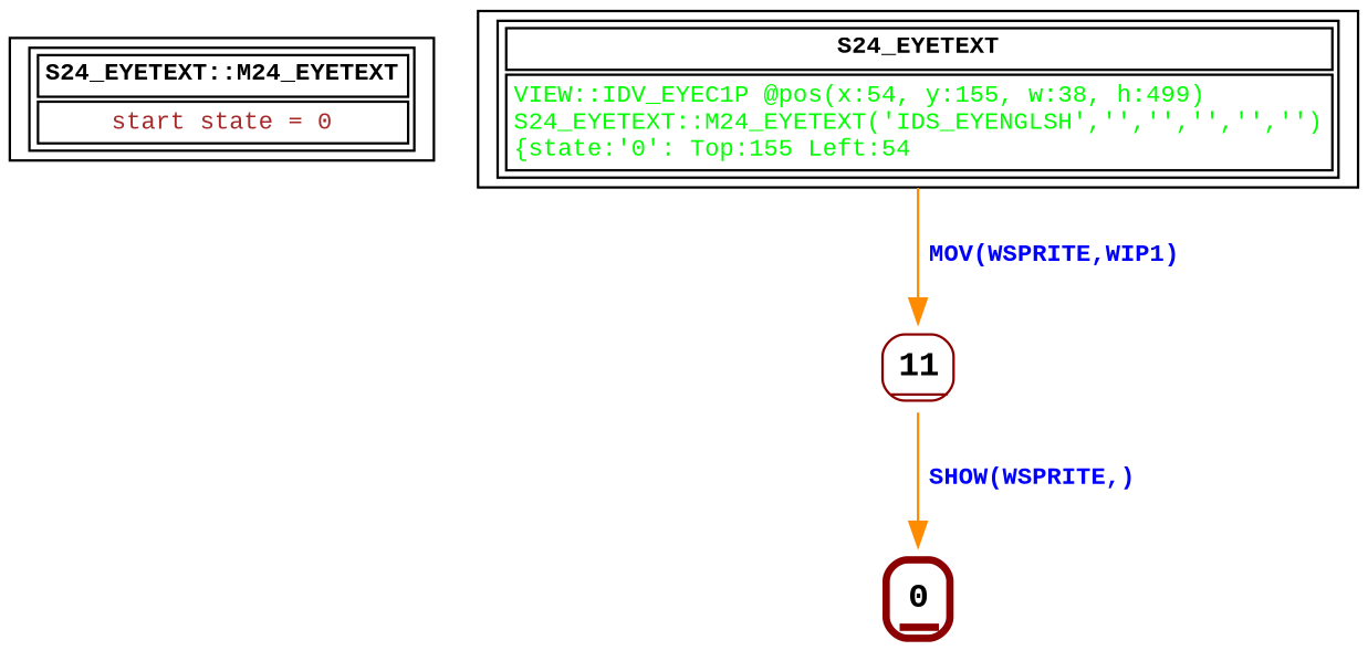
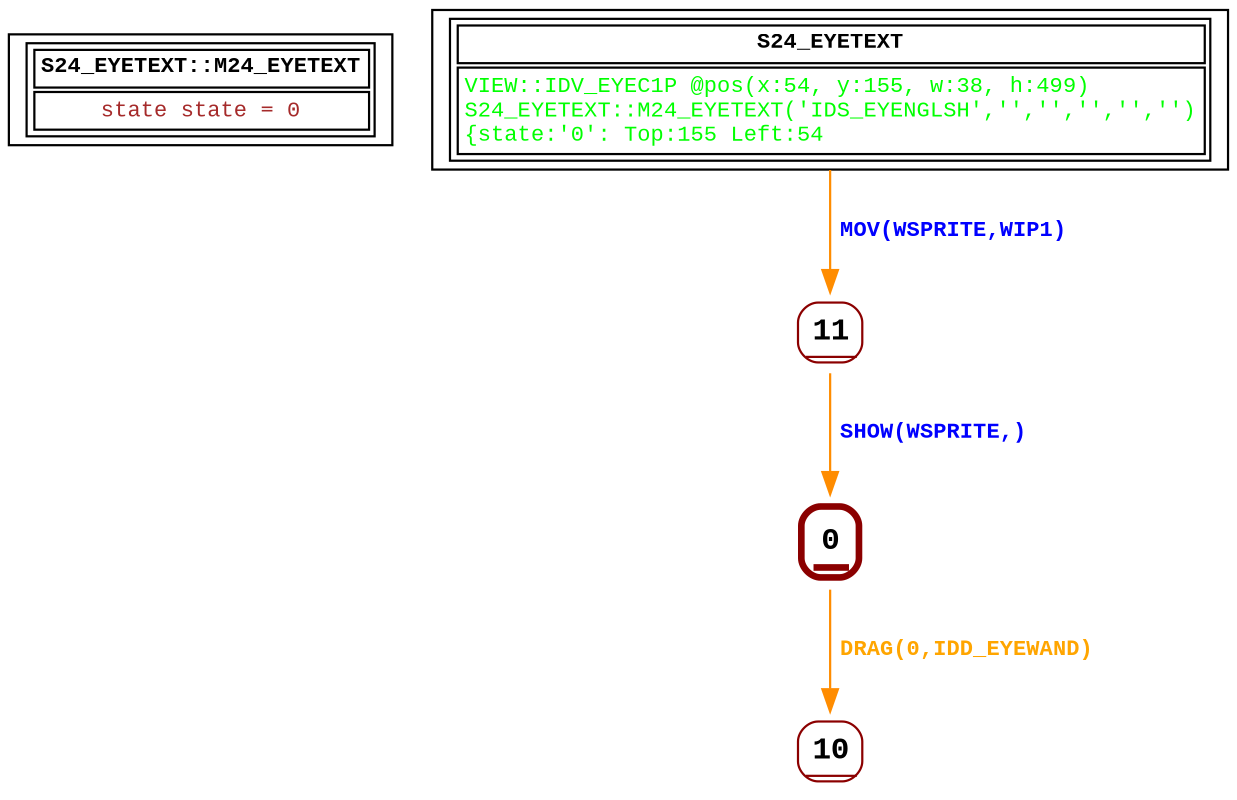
  digraph {
    fontname="Courier New"
    node [fontname="Courier New" fontsize=14 shape=none]
    edge [color=darkorange fontcolor=blue fontname="Courier New" fontsize=10]
-   n1 [fontsize=10 label=< <table border="1"><tr><td><b>S24_EYETEXT::M24_EYETEXT<br align="left"/></b></td></tr> <tr><td><font point-size="10" color ="brown">start state = 0<br align="left"/></font></td></tr></table>> shape=record]
+   n1 [fontsize=10 label=< <table border="1"><tr><td><b>S24_EYETEXT::M24_EYETEXT<br align="left"/></b></td></tr> <tr><td><font point-size="10" color ="brown">state state = 0<br align="left"/></font></td></tr></table>> shape=record]
    n2 [label=< <table border="3" color="darkred" style="rounded"><tr><td sides="b"><b>0<br align="left"/></b></td></tr> </table>>]
+   n3 [label=< <table border="1" color="darkred" style="rounded"><tr><td sides="b"><b>10<br align="left"/></b></td></tr> </table>>]
    n4 [label=< <table border="1" color="darkred" style="rounded"><tr><td sides="b"><b>11<br align="left"/></b></td></tr> </table>>]
    n5 [fontsize=10 label=< <table border="1"><tr><td><b>S24_EYETEXT<br align="left"/></b></td></tr> <tr><td><font point-size="10" color ="green">VIEW::IDV_EYEC1P @pos(x:54, y:155, w:38, h:499)<br align="left"/>S24_EYETEXT::M24_EYETEXT(&apos;IDS_EYENGLSH&apos;,&apos;&apos;,&apos;&apos;,&apos;&apos;,&apos;&apos;,&apos;&apos;)<br align="left"/>			&#123;state:&apos;0&apos;: Top:155 Left:54<br align="left"/></font></td></tr></table>> shape=record]
+   n2 -> n3 [fontcolor=orange label=< <table border="0"><tr><td><b>DRAG(0,IDD_EYEWAND)<br align="left"/></b></td></tr> </table>>]
    n4 -> n2 [label=< <table border="0"><tr><td><b>SHOW(WSPRITE,)<br align="left"/></b></td></tr> </table>>]
    n5 -> n4 [label=< <table border="0"><tr><td><b>MOV(WSPRITE,WIP1)<br align="left"/></b></td></tr> </table>>]
  }
